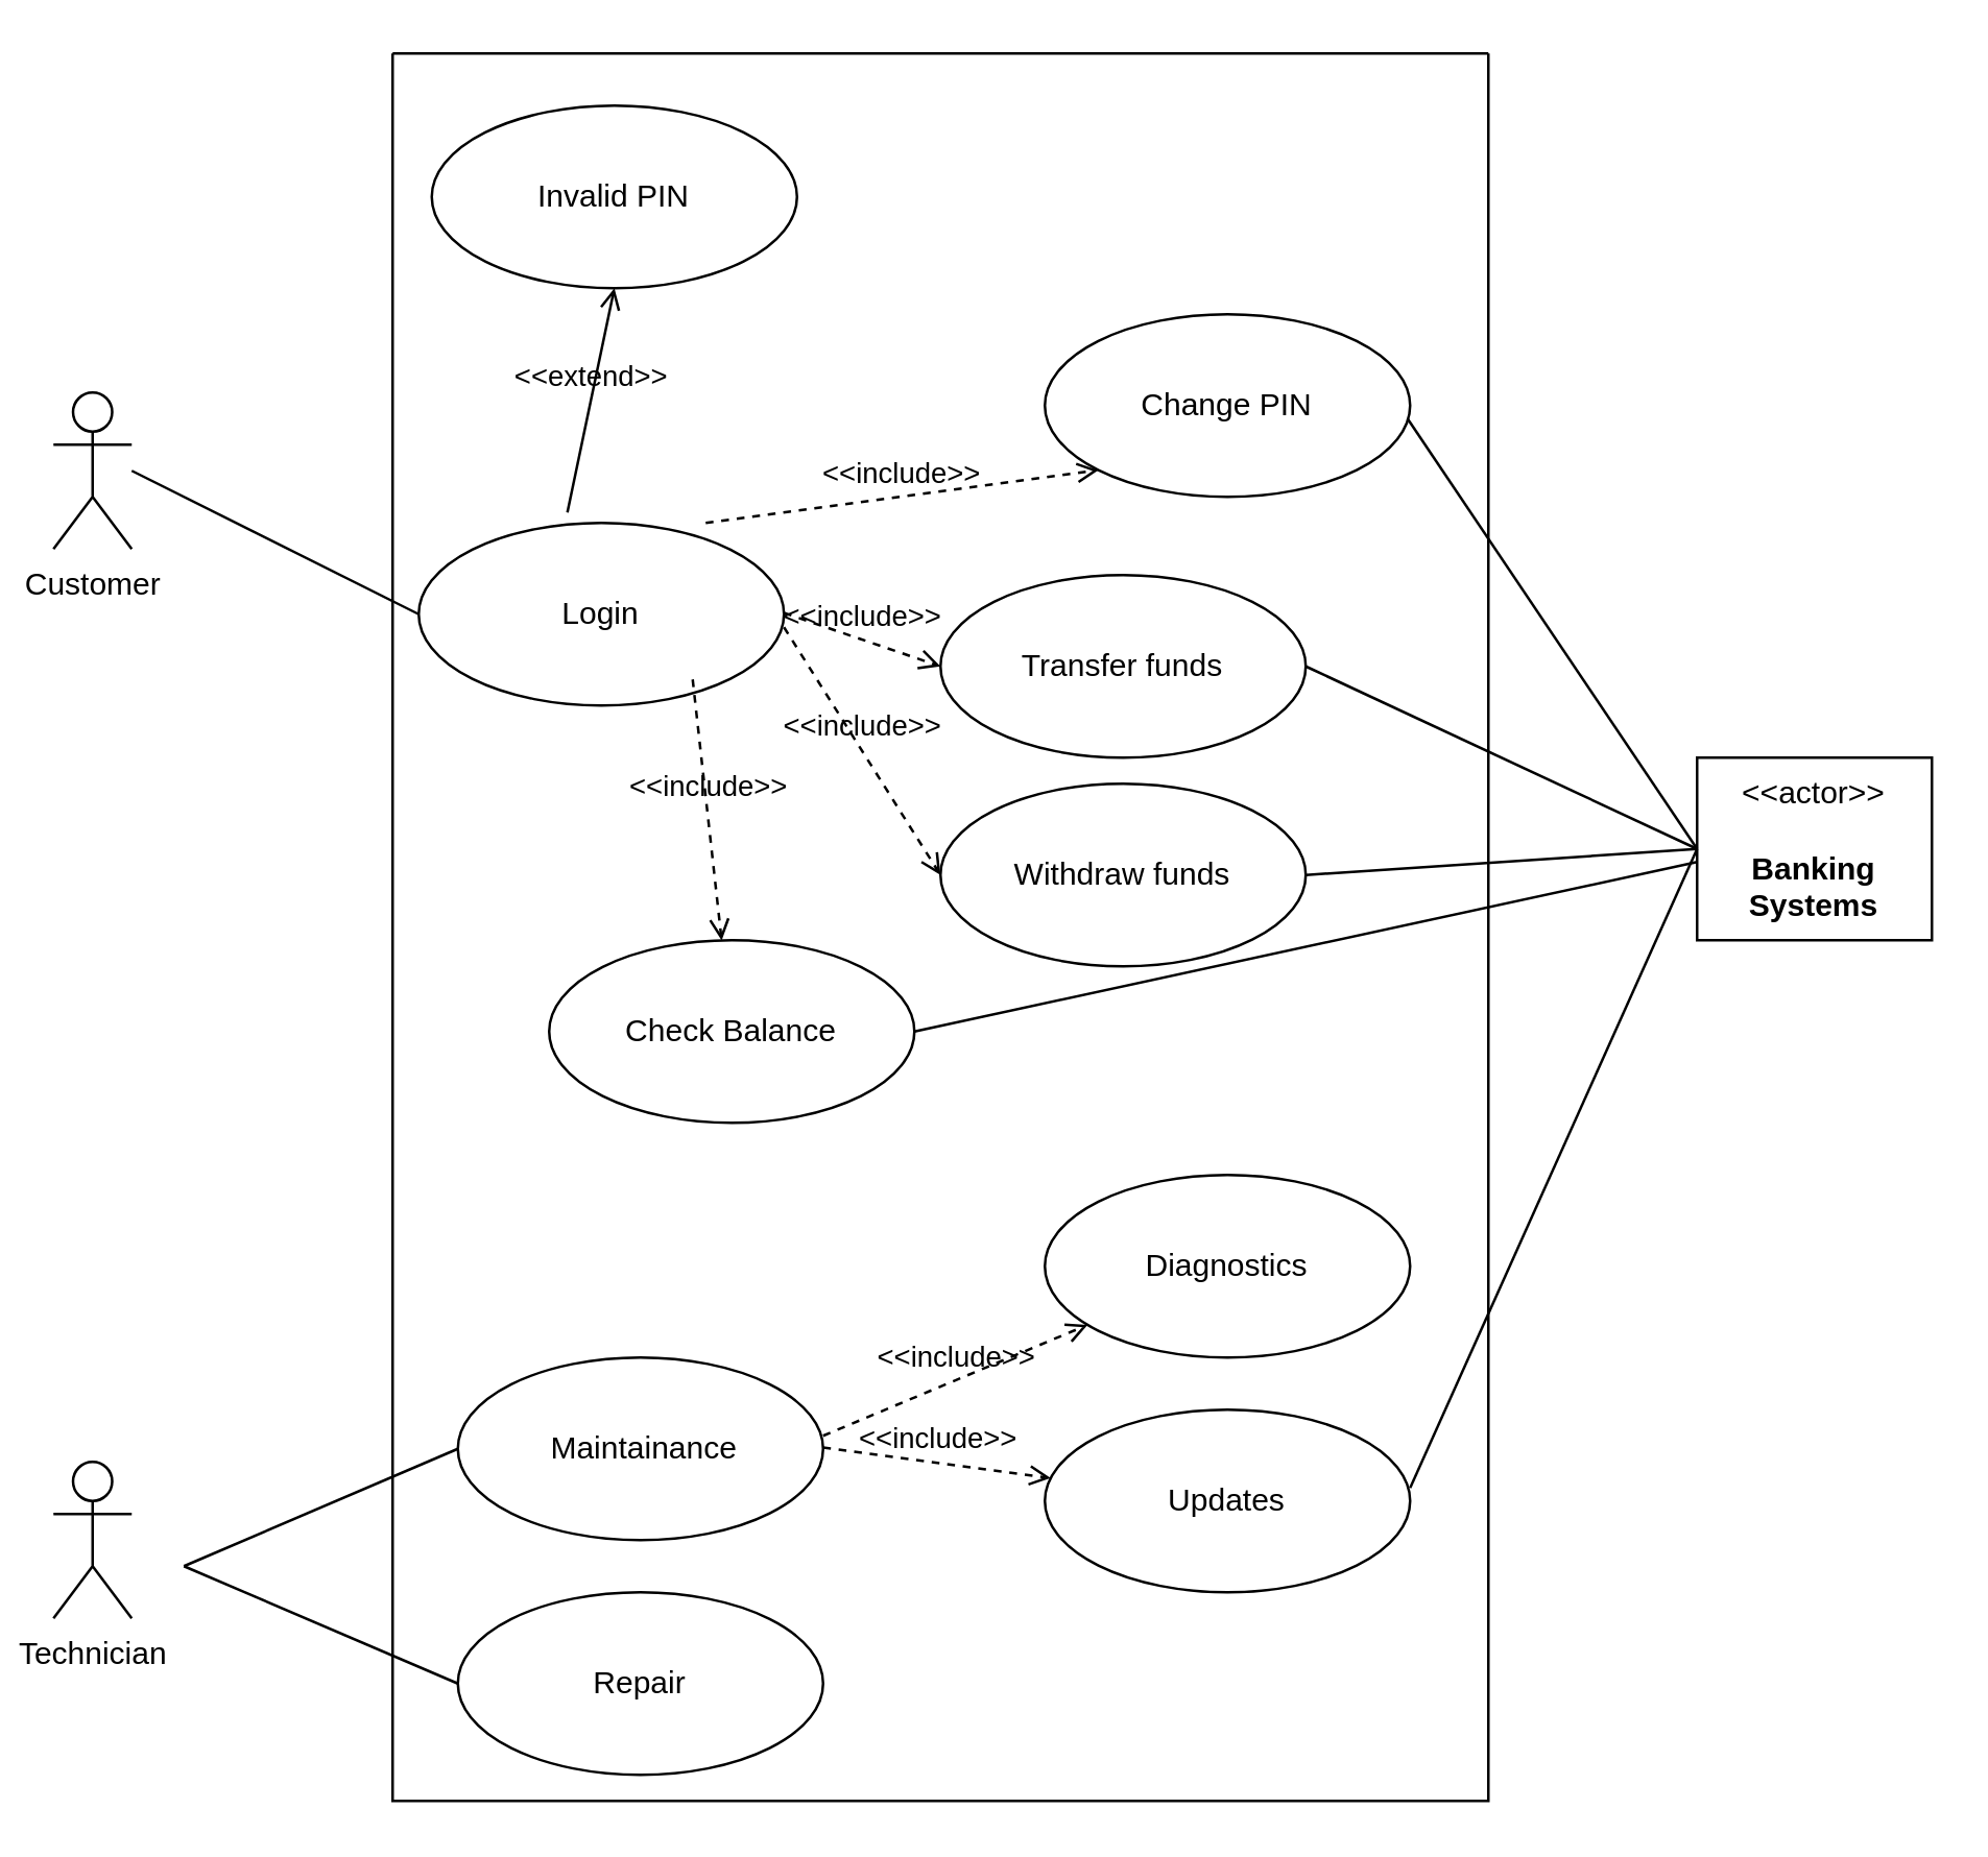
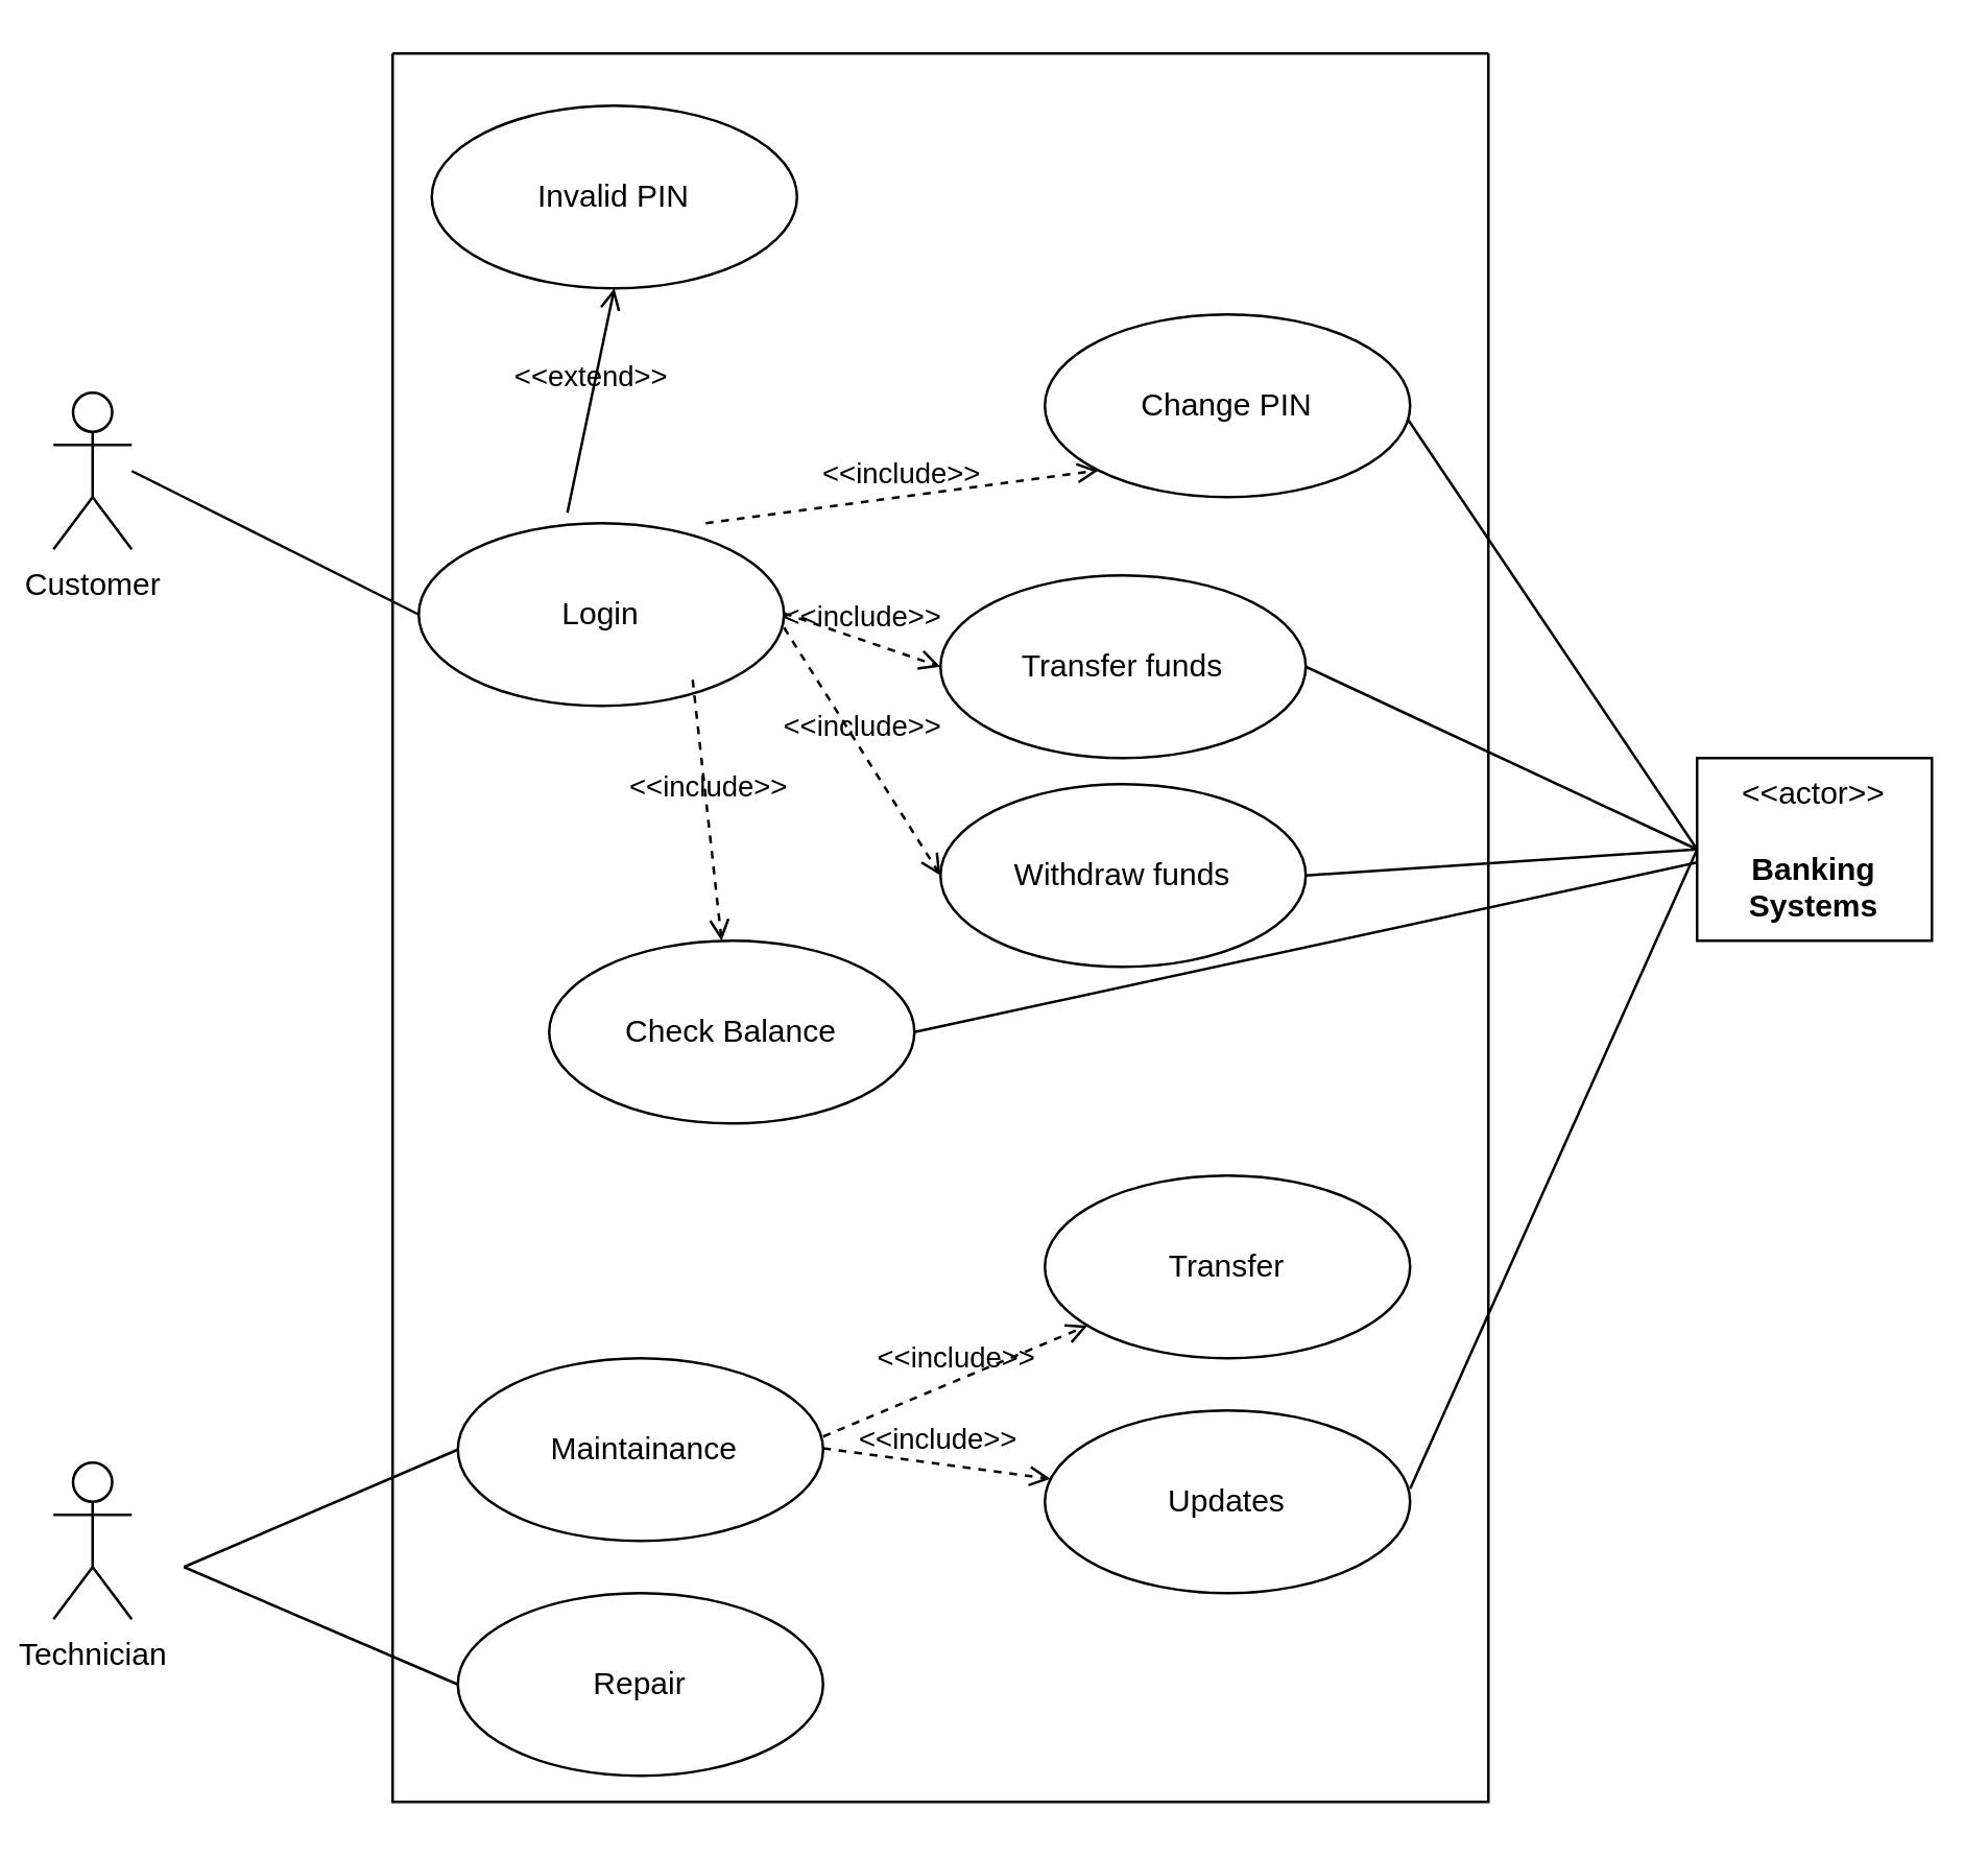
  <mxCell id="0" />
  <mxCell id="1" parent="0" />
  <mxCell id="2" value="Customer" style="shape=umlActor;verticalLabelPosition=bottom;verticalAlign=top;html=1;outlineConnect=0;" vertex="1" parent="1"><mxGeometry x="20" y="150" width="30" height="60" as="geometry" /></mxCell>
  <mxCell id="3" value="Technician" style="shape=umlActor;verticalLabelPosition=bottom;verticalAlign=top;html=1;outlineConnect=0;" vertex="1" parent="1"><mxGeometry x="20" y="560" width="30" height="60" as="geometry" /></mxCell>
  <mxCell id="4" value="&amp;lt;&amp;lt;actor&amp;gt;&amp;gt;&lt;br&gt;&lt;br&gt;&lt;b&gt;Banking Systems&lt;/b&gt;" style="html=1;align=center;verticalAlign=middle;dashed=0;whiteSpace=wrap;" vertex="1" parent="1"><mxGeometry x="650" y="290" width="90" height="70" as="geometry" /></mxCell>
  <mxCell id="5" value="Login" style="ellipse;whiteSpace=wrap;html=1;" vertex="1" parent="1"><mxGeometry x="160" y="200" width="140" height="70" as="geometry" /></mxCell>
  <mxCell id="6" style="edgeStyle=orthogonalEdgeStyle;rounded=0;orthogonalLoop=1;jettySize=auto;html=1;exitX=0.5;exitY=1;exitDx=0;exitDy=0;" edge="1" parent="1" source="5" target="5"><mxGeometry relative="1" as="geometry" /></mxCell>
  <mxCell id="7" value="Invalid PIN" style="ellipse;whiteSpace=wrap;html=1;" vertex="1" parent="1"><mxGeometry x="165" y="40" width="140" height="70" as="geometry" /></mxCell>
  <mxCell id="8" value="&amp;lt;&amp;lt;extend&amp;gt;&amp;gt;" style="html=1;verticalAlign=bottom;labelBackgroundColor=none;endArrow=open;endFill=0;dashed=0;rounded=0;entryX=0.5;entryY=1;entryDx=0;entryDy=0;exitX=0.407;exitY=-0.057;exitDx=0;exitDy=0;exitPerimeter=0;" edge="1" parent="1" source="5" target="7"><mxGeometry width="160" relative="1" as="geometry"><mxPoint x="230" y="160" as="sourcePoint" /><mxPoint x="390" y="160" as="targetPoint" /></mxGeometry></mxCell>
  <mxCell id="9" value="Transfer funds" style="ellipse;whiteSpace=wrap;html=1;" vertex="1" parent="1"><mxGeometry x="360" y="220" width="140" height="70" as="geometry" /></mxCell>
  <mxCell id="10" value="Check Balance" style="ellipse;whiteSpace=wrap;html=1;" vertex="1" parent="1"><mxGeometry x="210" y="360" width="140" height="70" as="geometry" /></mxCell>
  <mxCell id="11" value="Withdraw funds" style="ellipse;whiteSpace=wrap;html=1;" vertex="1" parent="1"><mxGeometry x="360" y="300" width="140" height="70" as="geometry" /></mxCell>
  <mxCell id="12" value="Change PIN" style="ellipse;whiteSpace=wrap;html=1;" vertex="1" parent="1"><mxGeometry x="400" y="120" width="140" height="70" as="geometry" /></mxCell>
  <mxCell id="13" value="&amp;nbsp;Maintainance" style="ellipse;whiteSpace=wrap;html=1;" vertex="1" parent="1"><mxGeometry x="175" y="520" width="140" height="70" as="geometry" /></mxCell>
  <mxCell id="14" value="Repair" style="ellipse;whiteSpace=wrap;html=1;" vertex="1" parent="1"><mxGeometry x="175" y="610" width="140" height="70" as="geometry" /></mxCell>
  <mxCell id="15" value="" style="endArrow=none;html=1;rounded=0;entryX=0;entryY=0.5;entryDx=0;entryDy=0;" edge="1" parent="1" target="13"><mxGeometry width="50" height="50" relative="1" as="geometry"><mxPoint x="70" y="600" as="sourcePoint" /><mxPoint x="120" y="550" as="targetPoint" /></mxGeometry></mxCell>
  <mxCell id="16" value="" style="endArrow=none;html=1;rounded=0;entryX=0;entryY=0.5;entryDx=0;entryDy=0;" edge="1" parent="1" target="14"><mxGeometry width="50" height="50" relative="1" as="geometry"><mxPoint x="70" y="600" as="sourcePoint" /><mxPoint x="140" y="590" as="targetPoint" /></mxGeometry></mxCell>
  <mxCell id="17" value="&amp;lt;&amp;lt;include&amp;gt;&amp;gt;" style="html=1;verticalAlign=bottom;labelBackgroundColor=none;endArrow=open;endFill=0;dashed=1;rounded=0;" edge="1" parent="1" target="18"><mxGeometry width="160" relative="1" as="geometry"><mxPoint x="315" y="550" as="sourcePoint" /><mxPoint x="390" y="510" as="targetPoint" /></mxGeometry></mxCell>
- <mxCell id="18" value="Diagnostics" style="ellipse;whiteSpace=wrap;html=1;" vertex="1" parent="1"><mxGeometry x="400" y="450" width="140" height="70" as="geometry" /></mxCell>
+ <mxCell id="18" value="Transfer" style="ellipse;whiteSpace=wrap;html=1;" vertex="1" parent="1"><mxGeometry x="400" y="450" width="140" height="70" as="geometry" /></mxCell>
  <mxCell id="19" value="&amp;lt;&amp;lt;include&amp;gt;&amp;gt;" style="html=1;verticalAlign=bottom;labelBackgroundColor=none;endArrow=open;endFill=0;dashed=1;rounded=0;" edge="1" parent="1" target="20"><mxGeometry width="160" relative="1" as="geometry"><mxPoint x="315" y="554.5" as="sourcePoint" /><mxPoint x="390" y="590" as="targetPoint" /></mxGeometry></mxCell>
  <mxCell id="20" value="Updates" style="ellipse;whiteSpace=wrap;html=1;" vertex="1" parent="1"><mxGeometry x="400" y="540" width="140" height="70" as="geometry" /></mxCell>
  <mxCell id="21" value="" style="endArrow=none;html=1;rounded=0;entryX=0;entryY=0.5;entryDx=0;entryDy=0;" edge="1" parent="1" target="5"><mxGeometry width="50" height="50" relative="1" as="geometry"><mxPoint x="50" y="180" as="sourcePoint" /><mxPoint x="100" y="140" as="targetPoint" /></mxGeometry></mxCell>
  <mxCell id="22" value="&amp;lt;&amp;lt;include&amp;gt;&amp;gt;" style="html=1;verticalAlign=bottom;labelBackgroundColor=none;endArrow=open;endFill=0;dashed=1;rounded=0;entryX=0;entryY=1;entryDx=0;entryDy=0;" edge="1" parent="1" target="12"><mxGeometry width="160" relative="1" as="geometry"><mxPoint x="270" y="200" as="sourcePoint" /><mxPoint x="430" y="200" as="targetPoint" /></mxGeometry></mxCell>
  <mxCell id="23" value="&amp;lt;&amp;lt;include&amp;gt;&amp;gt;" style="html=1;verticalAlign=bottom;labelBackgroundColor=none;endArrow=open;endFill=0;dashed=1;rounded=0;entryX=0;entryY=0.5;entryDx=0;entryDy=0;" edge="1" parent="1" target="9"><mxGeometry width="160" relative="1" as="geometry"><mxPoint x="300" y="234.5" as="sourcePoint" /><mxPoint x="420" y="235" as="targetPoint" /></mxGeometry></mxCell>
  <mxCell id="24" value="&amp;lt;&amp;lt;include&amp;gt;&amp;gt;" style="html=1;verticalAlign=bottom;labelBackgroundColor=none;endArrow=open;endFill=0;dashed=1;rounded=0;" edge="1" parent="1" target="10"><mxGeometry width="160" relative="1" as="geometry"><mxPoint x="265" y="260" as="sourcePoint" /><mxPoint x="425" y="260" as="targetPoint" /></mxGeometry></mxCell>
  <mxCell id="25" value="&amp;lt;&amp;lt;include&amp;gt;&amp;gt;" style="html=1;verticalAlign=bottom;labelBackgroundColor=none;endArrow=open;endFill=0;dashed=1;rounded=0;entryX=0;entryY=0.5;entryDx=0;entryDy=0;" edge="1" parent="1" target="11"><mxGeometry width="160" relative="1" as="geometry"><mxPoint x="300" y="240" as="sourcePoint" /><mxPoint x="460" y="240" as="targetPoint" /></mxGeometry></mxCell>
  <mxCell id="26" value="" style="endArrow=none;html=1;rounded=0;entryX=0;entryY=0.5;entryDx=0;entryDy=0;" edge="1" parent="1" target="4"><mxGeometry width="50" height="50" relative="1" as="geometry"><mxPoint x="540" y="570" as="sourcePoint" /><mxPoint x="590" y="520" as="targetPoint" /></mxGeometry></mxCell>
  <mxCell id="27" value="" style="endArrow=none;html=1;rounded=0;" edge="1" parent="1"><mxGeometry width="50" height="50" relative="1" as="geometry"><mxPoint x="350" y="395" as="sourcePoint" /><mxPoint x="650" y="330" as="targetPoint" /></mxGeometry></mxCell>
  <mxCell id="28" value="" style="endArrow=none;html=1;rounded=0;entryX=0;entryY=0.5;entryDx=0;entryDy=0;exitX=1;exitY=0.5;exitDx=0;exitDy=0;" edge="1" parent="1" source="9" target="4"><mxGeometry width="50" height="50" relative="1" as="geometry"><mxPoint x="550" y="200" as="sourcePoint" /><mxPoint x="600" y="150" as="targetPoint" /></mxGeometry></mxCell>
  <mxCell id="29" value="" style="endArrow=none;html=1;rounded=0;entryX=0;entryY=0.5;entryDx=0;entryDy=0;exitX=1;exitY=0.5;exitDx=0;exitDy=0;" edge="1" parent="1" source="11" target="4"><mxGeometry width="50" height="50" relative="1" as="geometry"><mxPoint x="550" y="290" as="sourcePoint" /><mxPoint x="640" y="370" as="targetPoint" /></mxGeometry></mxCell>
  <mxCell id="30" value="" style="endArrow=none;html=1;rounded=0;entryX=0;entryY=0.5;entryDx=0;entryDy=0;" edge="1" parent="1" target="4"><mxGeometry width="50" height="50" relative="1" as="geometry"><mxPoint x="539" y="160" as="sourcePoint" /><mxPoint x="539" y="260" as="targetPoint" /></mxGeometry></mxCell>
  <mxCell id="31" value="" style="swimlane;startSize=0;" vertex="1" parent="1"><mxGeometry x="150" y="20" width="420" height="670" as="geometry" /></mxCell>
